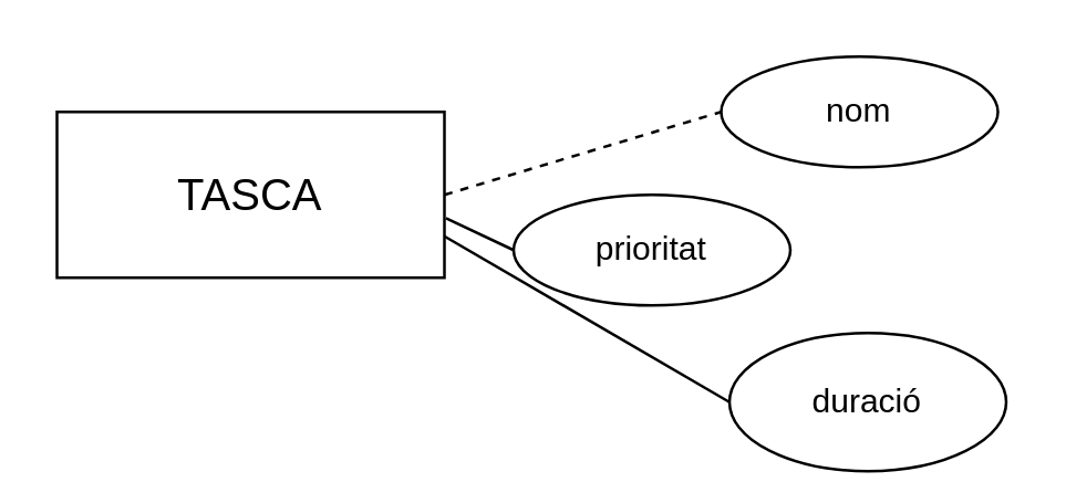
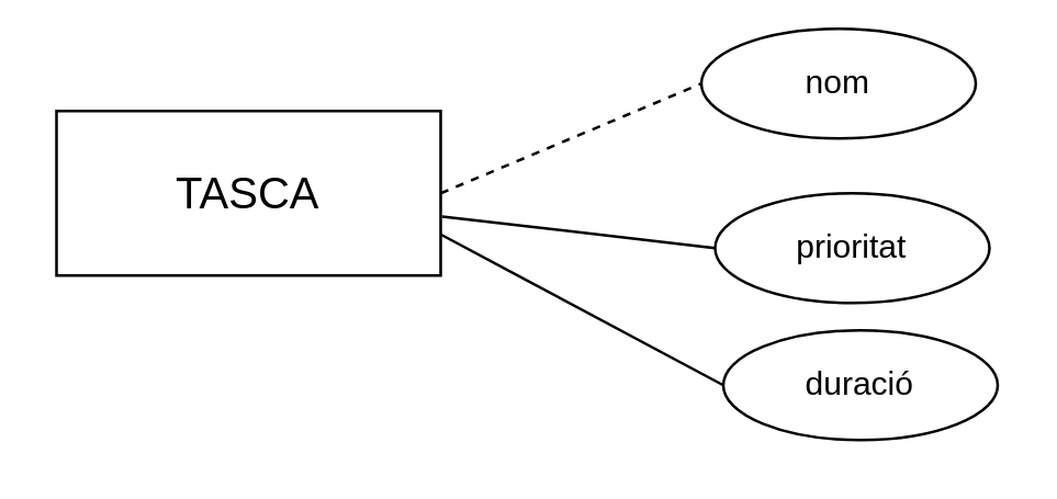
  <mxCell id="0" />
  <mxCell id="1" parent="0" />
  <mxCell id="2" value="&lt;font style=&quot;font-size: 16px;&quot;&gt;TASCA&lt;/font&gt;" style="rounded=0;whiteSpace=wrap;html=1;" parent="1" vertex="1"><mxGeometry x="20" y="40" width="140" height="60" as="geometry" /></mxCell>
- <mxCell id="3" value="nom" style="ellipse;whiteSpace=wrap;html=1;" parent="1" vertex="1"><mxGeometry x="260" y="20" width="100" height="40" as="geometry" /></mxCell>
+ <mxCell id="3" value="nom" style="ellipse;whiteSpace=wrap;html=1;" parent="1" vertex="1"><mxGeometry x="255" y="10" width="100" height="40" as="geometry" /></mxCell>
  <mxCell id="4" value="" style="endArrow=none;html=1;rounded=0;exitX=1;exitY=0.5;exitDx=0;exitDy=0;entryX=0;entryY=0.5;entryDx=0;entryDy=0;dashed=1;" parent="1" source="2" target="3" edge="1"><mxGeometry width="50" height="50" relative="1" as="geometry"><mxPoint x="300" y="110" as="sourcePoint" /><mxPoint x="350" y="60" as="targetPoint" /></mxGeometry></mxCell>
- <mxCell id="5" value="prioritat" style="ellipse;whiteSpace=wrap;html=1;" parent="1" vertex="1"><mxGeometry x="185" y="70" width="100" height="40" as="geometry" /></mxCell>
+ <mxCell id="5" value="prioritat" style="ellipse;whiteSpace=wrap;html=1;" parent="1" vertex="1"><mxGeometry x="260" y="70" width="100" height="40" as="geometry" /></mxCell>
  <mxCell id="6" value="" style="endArrow=none;html=1;rounded=0;exitX=1.004;exitY=0.641;exitDx=0;exitDy=0;entryX=0;entryY=0.5;entryDx=0;entryDy=0;exitPerimeter=0;" parent="1" source="2" target="5" edge="1"><mxGeometry width="50" height="50" relative="1" as="geometry"><mxPoint x="160" y="145" as="sourcePoint" /><mxPoint x="350" y="110" as="targetPoint" /></mxGeometry></mxCell>
- <mxCell id="7" value="duració" style="ellipse;whiteSpace=wrap;html=1;" parent="1" vertex="1"><mxGeometry x="263" y="120" width="100" height="50" as="geometry" /></mxCell>
+ <mxCell id="7" value="duració" style="ellipse;whiteSpace=wrap;html=1;" parent="1" vertex="1"><mxGeometry x="263" y="120" width="100" height="40" as="geometry" /></mxCell>
  <mxCell id="8" value="" style="endArrow=none;html=1;rounded=0;exitX=1;exitY=0.75;exitDx=0;exitDy=0;entryX=0;entryY=0.5;entryDx=0;entryDy=0;" parent="1" source="2" target="7" edge="1"><mxGeometry width="50" height="50" relative="1" as="geometry"><mxPoint x="160" y="151" as="sourcePoint" /><mxPoint x="349" y="150" as="targetPoint" /></mxGeometry></mxCell>
